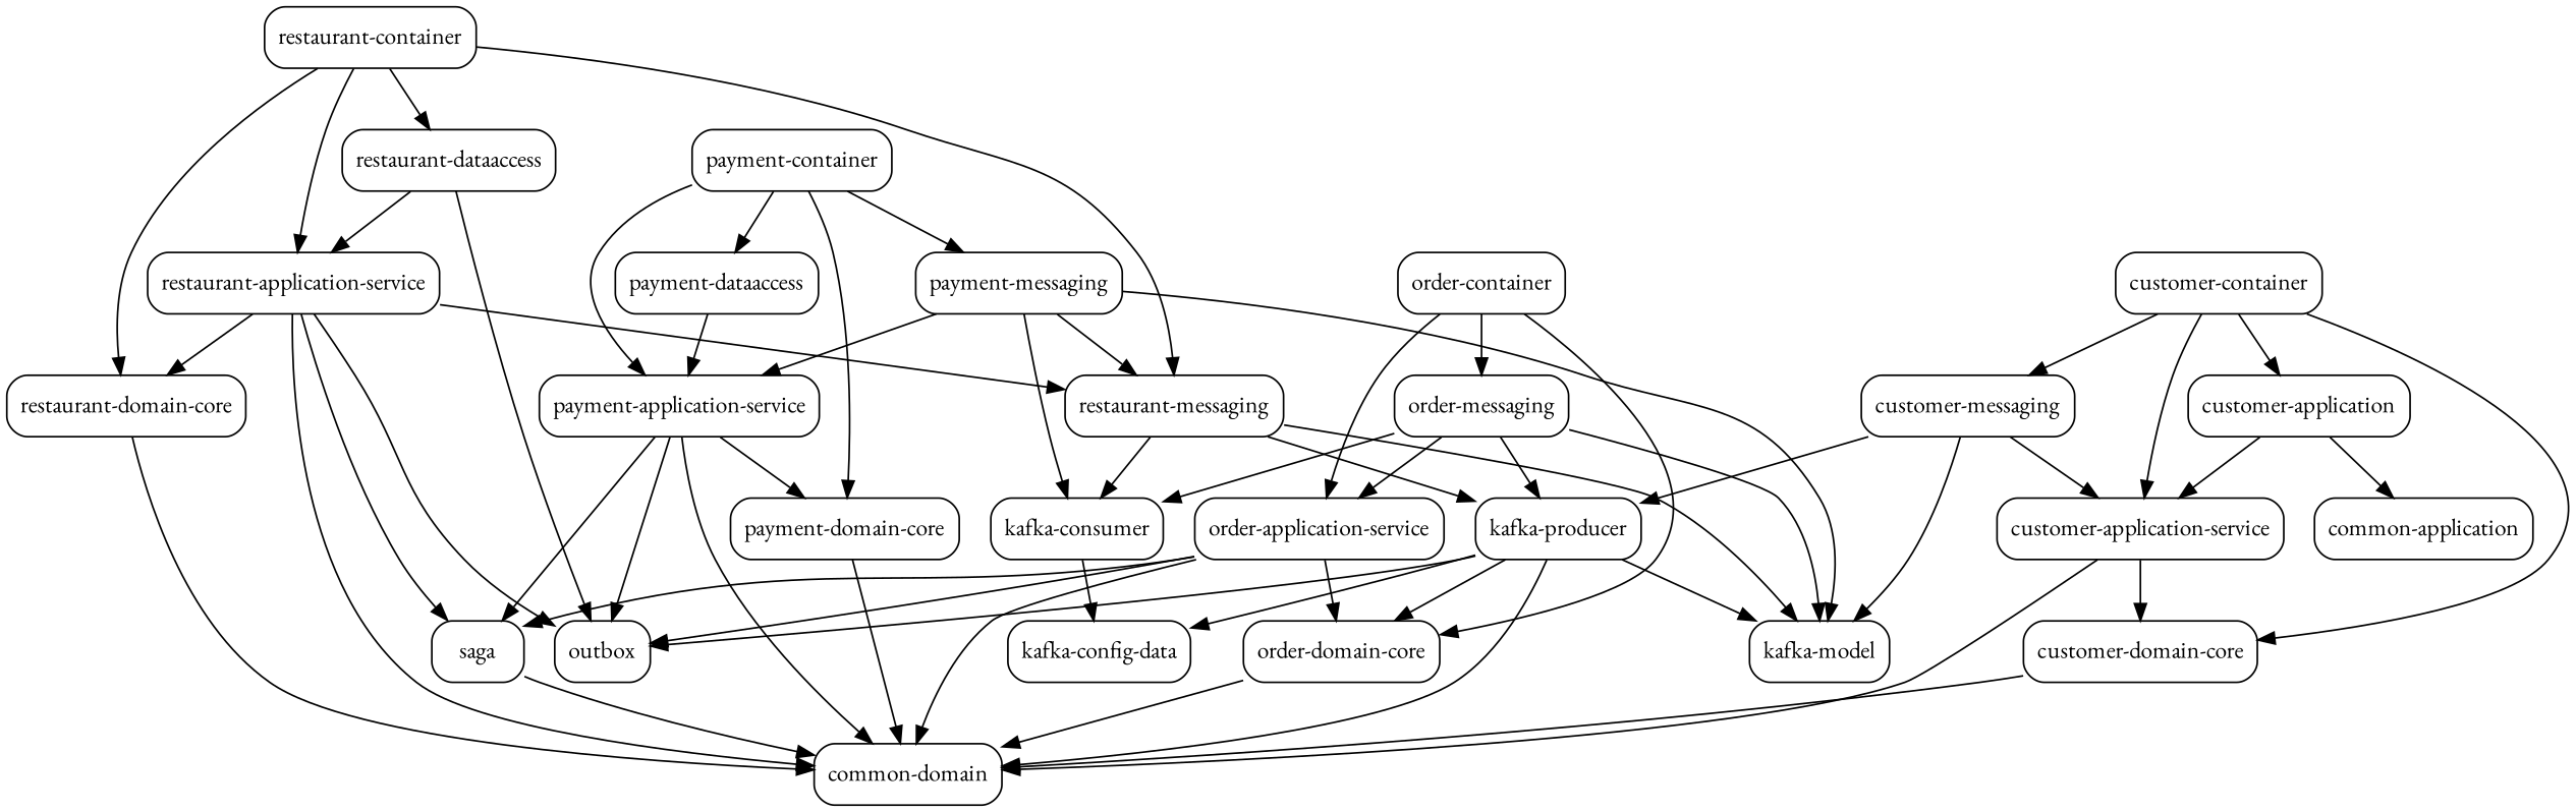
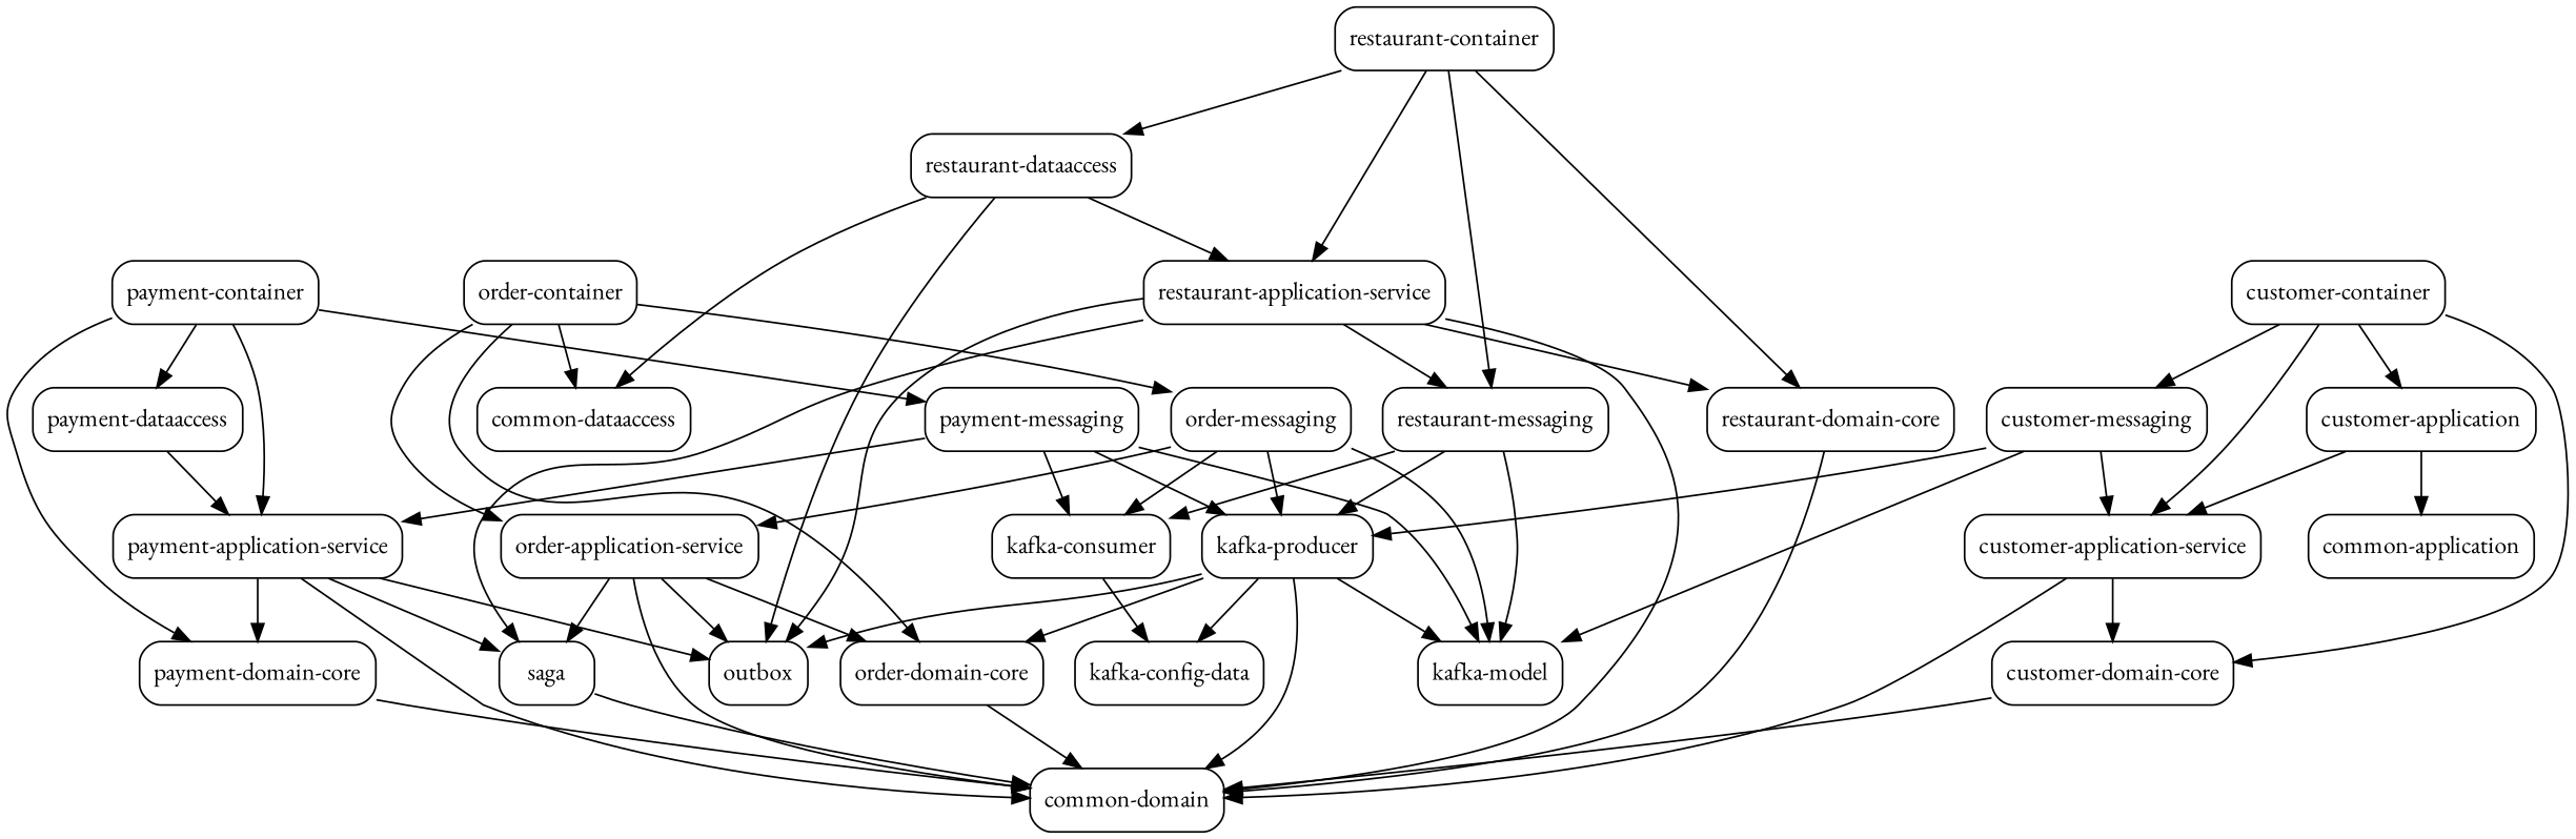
  digraph {
    fontname="EB Garamond"
    node [fontname="EB Garamond" fontsize=14 shape=box style=rounded]
    edge [fontname="EB Garamond" fontsize=10]
    n1 [label=<saga>]
    n2 [label=<common-domain>]
    n3 [label=<order-domain-core>]
    n4 [label=<order-application-service>]
    n5 [label=<outbox>]
    n6 [label=<common-application>]
+   n7 [label=<common-dataaccess>]
    n8 [label=<kafka-producer>]
    n9 [label=<kafka-model>]
    n10 [label=<kafka-config-data>]
    n11 [label=<kafka-consumer>]
    n12 [label=<order-messaging>]
    n13 [label=<order-container>]
    n14 [label=<customer-domain-core>]
    n15 [label=<customer-application-service>]
    n16 [label=<customer-application>]
    n17 [label=<customer-messaging>]
    n18 [label=<customer-container>]
    n19 [label=<payment-domain-core>]
    n20 [label=<payment-application-service>]
    n21 [label=<payment-dataaccess>]
    n22 [label=<payment-messaging>]
    n23 [label=<payment-container>]
    n24 [label=<restaurant-domain-core>]
    n25 [label=<restaurant-application-service>]
    n26 [label=<restaurant-messaging>]
    n27 [label=<restaurant-dataaccess>]
    n28 [label=<restaurant-container>]
    n1 -> n2
    n3 -> n2
    n4 -> n1
    n4 -> n2
    n4 -> n3
    n4 -> n5
    n8 -> n2
    n8 -> n3
    n8 -> n5
    n8 -> n9
    n8 -> n10
    n11 -> n10
    n12 -> n4
    n12 -> n8
    n12 -> n9
    n12 -> n11
    n13 -> n3
    n13 -> n4
+   n13 -> n7
    n13 -> n12
    n14 -> n2
    n15 -> n2
    n15 -> n14
    n16 -> n6
    n16 -> n15
    n17 -> n8
    n17 -> n9
    n17 -> n15
    n18 -> n14
    n18 -> n15
    n18 -> n16
    n18 -> n17
    n19 -> n2
    n20 -> n1
    n20 -> n2
    n20 -> n5
    n20 -> n19
    n21 -> n20
-   n22 -> n26
+   n22 -> n8
    n22 -> n9
    n22 -> n11
    n22 -> n20
    n23 -> n19
    n23 -> n20
    n23 -> n21
    n23 -> n22
    n24 -> n2
    n25 -> n1
    n25 -> n2
    n25 -> n5
    n25 -> n24
    n25 -> n26
    n26 -> n8
    n26 -> n9
    n26 -> n11
    n27 -> n5
+   n27 -> n7
    n27 -> n25
    n28 -> n24
    n28 -> n25
    n28 -> n26
    n28 -> n27
  }
